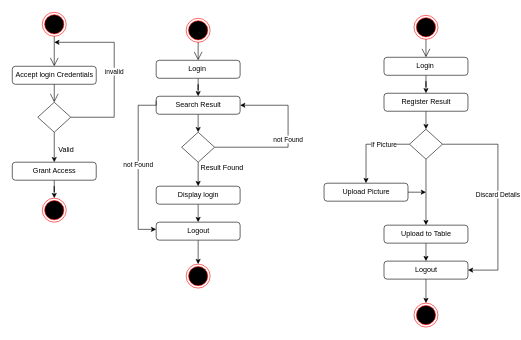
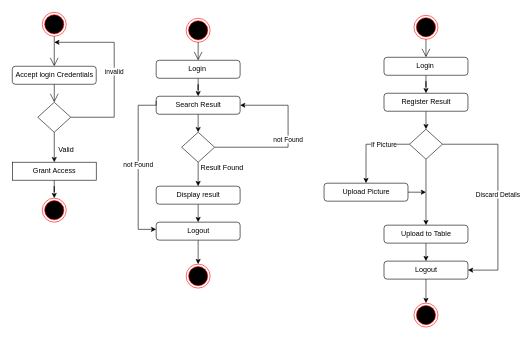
  <mxCell id="0" />
  <mxCell id="1" parent="0" />
  <mxCell id="2" value="" style="ellipse;html=1;shape=endState;fillColor=#000000;strokeColor=#ff0000;" parent="1" vertex="1"><mxGeometry x="70" y="20" width="40" height="40" as="geometry" /></mxCell>
  <mxCell id="3" value="" style="endArrow=open;endFill=1;endSize=12;html=1;exitX=0.5;exitY=1;exitDx=0;exitDy=0;entryX=0.5;entryY=0;entryDx=0;entryDy=0;" parent="1" source="2" target="4" edge="1"><mxGeometry width="160" relative="1" as="geometry"><mxPoint x="10" y="160" as="sourcePoint" /><mxPoint x="90" y="110" as="targetPoint" /></mxGeometry></mxCell>
  <mxCell id="4" value="Accept login Credentials" style="html=1;align=center;verticalAlign=top;rounded=1;absoluteArcSize=1;arcSize=10;dashed=0;" parent="1" vertex="1"><mxGeometry x="20" y="110" width="140" height="30" as="geometry" /></mxCell>
  <mxCell id="5" value="invalid" style="edgeStyle=orthogonalEdgeStyle;rounded=0;orthogonalLoop=1;jettySize=auto;html=1;exitX=1;exitY=0.5;exitDx=0;exitDy=0;" parent="1" source="7" edge="1"><mxGeometry relative="1" as="geometry"><mxPoint x="90" y="70" as="targetPoint" /><Array as="points"><mxPoint x="190" y="195" /><mxPoint x="190" y="70" /></Array></mxGeometry></mxCell>
  <mxCell id="6" style="edgeStyle=orthogonalEdgeStyle;rounded=0;orthogonalLoop=1;jettySize=auto;html=1;exitX=0.5;exitY=1;exitDx=0;exitDy=0;entryX=0.5;entryY=0;entryDx=0;entryDy=0;" parent="1" source="7" target="11" edge="1"><mxGeometry relative="1" as="geometry" /></mxCell>
  <mxCell id="7" value="" style="rhombus;" parent="1" vertex="1"><mxGeometry x="62.5" y="170" width="55" height="50" as="geometry" /></mxCell>
  <mxCell id="8" value="" style="endArrow=open;endFill=1;endSize=12;html=1;entryX=0.5;entryY=0;entryDx=0;entryDy=0;" parent="1" source="4" target="7" edge="1"><mxGeometry width="160" relative="1" as="geometry"><mxPoint x="90" y="210" as="sourcePoint" /><mxPoint x="90" y="260" as="targetPoint" /></mxGeometry></mxCell>
  <mxCell id="9" value="Valid" style="text;html=1;strokeColor=none;fillColor=none;align=center;verticalAlign=middle;whiteSpace=wrap;rounded=0;" parent="1" vertex="1"><mxGeometry x="90" y="240" width="40" height="20" as="geometry" /></mxCell>
  <mxCell id="10" style="edgeStyle=orthogonalEdgeStyle;rounded=0;orthogonalLoop=1;jettySize=auto;html=1;exitX=0.5;exitY=1;exitDx=0;exitDy=0;" parent="1" source="11" target="12" edge="1"><mxGeometry relative="1" as="geometry" /></mxCell>
- <mxCell id="11" value="Grant Access" style="html=1;align=center;verticalAlign=top;rounded=1;absoluteArcSize=1;arcSize=10;dashed=0;" parent="1" vertex="1"><mxGeometry x="20" y="270" width="140" height="30" as="geometry" /></mxCell>
+ <mxCell id="11" value="Grant Access" style="html=1;align=center;verticalAlign=top;absoluteArcSize=1;arcSize=10;dashed=0;rounded=0;" parent="1" vertex="1"><mxGeometry x="20" y="270" width="140" height="30" as="geometry" /></mxCell>
  <mxCell id="12" value="" style="ellipse;html=1;shape=endState;fillColor=#000000;strokeColor=#ff0000;" parent="1" vertex="1"><mxGeometry x="70" y="330" width="40" height="40" as="geometry" /></mxCell>
  <mxCell id="13" value="" style="ellipse;html=1;shape=endState;fillColor=#000000;strokeColor=#ff0000;" parent="1" vertex="1"><mxGeometry x="310" y="30" width="40" height="40" as="geometry" /></mxCell>
  <mxCell id="14" value="" style="endArrow=open;endFill=1;endSize=12;html=1;exitX=0.5;exitY=1;exitDx=0;exitDy=0;entryX=0.5;entryY=0;entryDx=0;entryDy=0;" parent="1" source="13" target="16" edge="1"><mxGeometry width="160" relative="1" as="geometry"><mxPoint x="250" y="170" as="sourcePoint" /><mxPoint x="330" y="120" as="targetPoint" /></mxGeometry></mxCell>
  <mxCell id="15" style="edgeStyle=orthogonalEdgeStyle;rounded=0;orthogonalLoop=1;jettySize=auto;html=1;exitX=0.5;exitY=1;exitDx=0;exitDy=0;" parent="1" source="16" target="26" edge="1"><mxGeometry relative="1" as="geometry" /></mxCell>
  <mxCell id="16" value="Login&amp;nbsp;" style="html=1;align=center;verticalAlign=top;rounded=1;absoluteArcSize=1;arcSize=10;dashed=0;" parent="1" vertex="1"><mxGeometry x="260" y="100" width="140" height="30" as="geometry" /></mxCell>
  <mxCell id="17" value="not Found" style="edgeStyle=orthogonalEdgeStyle;rounded=0;orthogonalLoop=1;jettySize=auto;html=1;exitX=1;exitY=0.5;exitDx=0;exitDy=0;entryX=1;entryY=0.5;entryDx=0;entryDy=0;" parent="1" source="19" target="26" edge="1"><mxGeometry relative="1" as="geometry"><mxPoint x="410" y="180" as="targetPoint" /><Array as="points"><mxPoint x="480" y="245" /><mxPoint x="480" y="175" /></Array></mxGeometry></mxCell>
  <mxCell id="18" style="edgeStyle=orthogonalEdgeStyle;rounded=0;orthogonalLoop=1;jettySize=auto;html=1;exitX=0.5;exitY=1;exitDx=0;exitDy=0;entryX=0.5;entryY=0;entryDx=0;entryDy=0;" parent="1" source="19" target="23" edge="1"><mxGeometry relative="1" as="geometry"><Array as="points"><mxPoint x="330" y="280" /><mxPoint x="330" y="310" /><mxPoint x="330" y="310" /></Array></mxGeometry></mxCell>
  <mxCell id="19" value="" style="rhombus;" parent="1" vertex="1"><mxGeometry x="302.5" y="220" width="55" height="50" as="geometry" /></mxCell>
  <mxCell id="20" value="Result Found" style="text;html=1;strokeColor=none;fillColor=none;align=center;verticalAlign=middle;whiteSpace=wrap;rounded=0;" parent="1" vertex="1"><mxGeometry x="325" y="270" width="90" height="20" as="geometry" /></mxCell>
  <mxCell id="21" style="edgeStyle=orthogonalEdgeStyle;rounded=0;orthogonalLoop=1;jettySize=auto;html=1;exitX=0.5;exitY=1;exitDx=0;exitDy=0;" parent="1" source="27" target="24" edge="1"><mxGeometry relative="1" as="geometry"><mxPoint x="325" y="440" as="sourcePoint" /></mxGeometry></mxCell>
  <mxCell id="22" style="edgeStyle=orthogonalEdgeStyle;rounded=0;orthogonalLoop=1;jettySize=auto;html=1;exitX=0.5;exitY=1;exitDx=0;exitDy=0;entryX=0.5;entryY=0;entryDx=0;entryDy=0;" parent="1" source="23" target="27" edge="1"><mxGeometry relative="1" as="geometry" /></mxCell>
- <mxCell id="23" value="Display login" style="html=1;align=center;verticalAlign=top;rounded=1;absoluteArcSize=1;arcSize=10;dashed=0;" parent="1" vertex="1"><mxGeometry x="260" y="310" width="140" height="30" as="geometry" /></mxCell>
+ <mxCell id="23" value="Display result" style="html=1;align=center;verticalAlign=top;rounded=1;absoluteArcSize=1;arcSize=10;dashed=0;" parent="1" vertex="1"><mxGeometry x="260" y="310" width="140" height="30" as="geometry" /></mxCell>
  <mxCell id="24" value="" style="ellipse;html=1;shape=endState;fillColor=#000000;strokeColor=#ff0000;" parent="1" vertex="1"><mxGeometry x="310" y="440" width="40" height="40" as="geometry" /></mxCell>
  <mxCell id="25" style="edgeStyle=orthogonalEdgeStyle;rounded=0;orthogonalLoop=1;jettySize=auto;html=1;exitX=0.5;exitY=1;exitDx=0;exitDy=0;entryX=0.5;entryY=0;entryDx=0;entryDy=0;" parent="1" source="26" target="19" edge="1"><mxGeometry relative="1" as="geometry" /></mxCell>
  <mxCell id="26" value="Search Result" style="html=1;align=center;verticalAlign=top;rounded=1;absoluteArcSize=1;arcSize=10;dashed=0;" parent="1" vertex="1"><mxGeometry x="260" y="160" width="140" height="30" as="geometry" /></mxCell>
  <mxCell id="27" value="Logout" style="html=1;align=center;verticalAlign=top;rounded=1;absoluteArcSize=1;arcSize=10;dashed=0;" parent="1" vertex="1"><mxGeometry x="260" y="370" width="140" height="30" as="geometry" /></mxCell>
  <mxCell id="28" value="" style="ellipse;html=1;shape=endState;fillColor=#000000;strokeColor=#ff0000;" parent="1" vertex="1"><mxGeometry x="690" y="25" width="40" height="40" as="geometry" /></mxCell>
  <mxCell id="29" value="" style="endArrow=open;endFill=1;endSize=12;html=1;exitX=0.5;exitY=1;exitDx=0;exitDy=0;entryX=0.5;entryY=0;entryDx=0;entryDy=0;" parent="1" source="28" target="31" edge="1"><mxGeometry width="160" relative="1" as="geometry"><mxPoint x="630" y="165" as="sourcePoint" /><mxPoint x="710" y="115" as="targetPoint" /></mxGeometry></mxCell>
  <mxCell id="30" style="edgeStyle=orthogonalEdgeStyle;rounded=0;orthogonalLoop=1;jettySize=auto;html=1;exitX=0.5;exitY=1;exitDx=0;exitDy=0;" parent="1" source="31" target="42" edge="1"><mxGeometry relative="1" as="geometry" /></mxCell>
  <mxCell id="31" value="Login&amp;nbsp;" style="html=1;align=center;verticalAlign=top;rounded=1;absoluteArcSize=1;arcSize=10;dashed=0;" parent="1" vertex="1"><mxGeometry x="640" y="95" width="140" height="30" as="geometry" /></mxCell>
  <mxCell id="32" value="Discard Details" style="edgeStyle=orthogonalEdgeStyle;rounded=0;orthogonalLoop=1;jettySize=auto;html=1;exitX=1;exitY=0.5;exitDx=0;exitDy=0;entryX=1;entryY=0.5;entryDx=0;entryDy=0;" parent="1" source="36" target="43" edge="1"><mxGeometry relative="1" as="geometry"><mxPoint x="830" y="295" as="targetPoint" /><Array as="points"><mxPoint x="830" y="240" /><mxPoint x="830" y="450" /></Array></mxGeometry></mxCell>
  <mxCell id="33" style="edgeStyle=orthogonalEdgeStyle;rounded=0;orthogonalLoop=1;jettySize=auto;html=1;exitX=0.5;exitY=1;exitDx=0;exitDy=0;entryX=0.5;entryY=0;entryDx=0;entryDy=0;" parent="1" source="36" target="39" edge="1"><mxGeometry relative="1" as="geometry"><Array as="points"><mxPoint x="710" y="275" /><mxPoint x="710" y="305" /><mxPoint x="710" y="305" /></Array></mxGeometry></mxCell>
  <mxCell id="34" style="edgeStyle=orthogonalEdgeStyle;rounded=0;orthogonalLoop=1;jettySize=auto;html=1;exitX=0;exitY=0.5;exitDx=0;exitDy=0;" edge="1" parent="1" source="36" target="46"><mxGeometry relative="1" as="geometry" /></mxCell>
  <mxCell id="35" value="If Picture" style="edgeLabel;html=1;align=center;verticalAlign=middle;resizable=0;points=[];" vertex="1" connectable="0" parent="34"><mxGeometry x="-0.381" relative="1" as="geometry"><mxPoint as="offset" /></mxGeometry></mxCell>
  <mxCell id="36" value="" style="rhombus;" parent="1" vertex="1"><mxGeometry x="682.5" y="215" width="55" height="50" as="geometry" /></mxCell>
  <mxCell id="37" style="edgeStyle=orthogonalEdgeStyle;rounded=0;orthogonalLoop=1;jettySize=auto;html=1;exitX=0.5;exitY=1;exitDx=0;exitDy=0;" parent="1" source="43" target="40" edge="1"><mxGeometry relative="1" as="geometry"><mxPoint x="705" y="505" as="sourcePoint" /></mxGeometry></mxCell>
  <mxCell id="38" style="edgeStyle=orthogonalEdgeStyle;rounded=0;orthogonalLoop=1;jettySize=auto;html=1;exitX=0.5;exitY=1;exitDx=0;exitDy=0;entryX=0.5;entryY=0;entryDx=0;entryDy=0;" parent="1" source="39" target="43" edge="1"><mxGeometry relative="1" as="geometry" /></mxCell>
  <mxCell id="39" value="Upload to Table" style="html=1;align=center;verticalAlign=top;rounded=1;absoluteArcSize=1;arcSize=10;dashed=0;" parent="1" vertex="1"><mxGeometry x="640" y="375" width="140" height="30" as="geometry" /></mxCell>
  <mxCell id="40" value="" style="ellipse;html=1;shape=endState;fillColor=#000000;strokeColor=#ff0000;" parent="1" vertex="1"><mxGeometry x="690" y="505" width="40" height="40" as="geometry" /></mxCell>
  <mxCell id="41" style="edgeStyle=orthogonalEdgeStyle;rounded=0;orthogonalLoop=1;jettySize=auto;html=1;exitX=0.5;exitY=1;exitDx=0;exitDy=0;entryX=0.5;entryY=0;entryDx=0;entryDy=0;" parent="1" source="42" target="36" edge="1"><mxGeometry relative="1" as="geometry" /></mxCell>
  <mxCell id="42" value="Register Result" style="html=1;align=center;verticalAlign=top;rounded=1;absoluteArcSize=1;arcSize=10;dashed=0;" parent="1" vertex="1"><mxGeometry x="640" y="155" width="140" height="30" as="geometry" /></mxCell>
  <mxCell id="43" value="Logout" style="html=1;align=center;verticalAlign=top;rounded=1;absoluteArcSize=1;arcSize=10;dashed=0;" parent="1" vertex="1"><mxGeometry x="640" y="435" width="140" height="30" as="geometry" /></mxCell>
  <mxCell id="44" value="not Found" style="edgeStyle=orthogonalEdgeStyle;rounded=0;orthogonalLoop=1;jettySize=auto;html=1;exitX=0;exitY=0.25;exitDx=0;exitDy=0;" parent="1" source="26" target="27" edge="1"><mxGeometry relative="1" as="geometry"><mxPoint x="210" y="330" as="targetPoint" /><Array as="points"><mxPoint x="260" y="175" /><mxPoint x="230" y="175" /><mxPoint x="230" y="382" /></Array><mxPoint x="367.5" y="255" as="sourcePoint" /></mxGeometry></mxCell>
  <mxCell id="45" style="edgeStyle=orthogonalEdgeStyle;rounded=0;orthogonalLoop=1;jettySize=auto;html=1;exitX=1;exitY=0.5;exitDx=0;exitDy=0;" edge="1" parent="1" source="46"><mxGeometry relative="1" as="geometry"><mxPoint x="710" y="320.048" as="targetPoint" /></mxGeometry></mxCell>
  <mxCell id="46" value="Upload Picture" style="html=1;align=center;verticalAlign=top;rounded=1;absoluteArcSize=1;arcSize=10;dashed=0;" vertex="1" parent="1"><mxGeometry x="540" y="305" width="140" height="30" as="geometry" /></mxCell>
